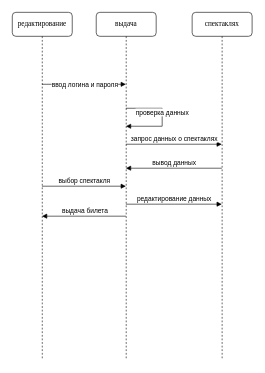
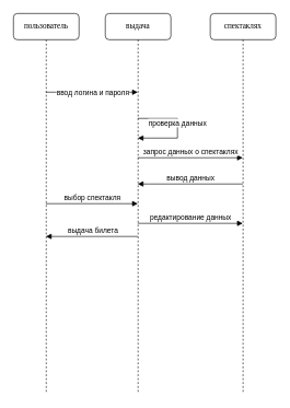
  <mxCell id="0" />
  <mxCell id="1" parent="0" />
  <mxCell id="2" value="выдача" style="shape=umlLifeline;perimeter=lifelinePerimeter;whiteSpace=wrap;html=1;container=1;collapsible=0;recursiveResize=0;outlineConnect=0;rounded=1;shadow=0;comic=0;labelBackgroundColor=none;strokeWidth=1;fontFamily=Verdana;fontSize=12;align=center;" parent="1" vertex="1"><mxGeometry x="160" y="20" width="100" height="580" as="geometry" /></mxCell>
  <mxCell id="3" value="спектаклях" style="shape=umlLifeline;perimeter=lifelinePerimeter;whiteSpace=wrap;html=1;container=1;collapsible=0;recursiveResize=0;outlineConnect=0;rounded=1;shadow=0;comic=0;labelBackgroundColor=none;strokeWidth=1;fontFamily=Verdana;fontSize=12;align=center;" parent="1" vertex="1"><mxGeometry x="320" y="20" width="100" height="580" as="geometry" /></mxCell>
- <mxCell id="4" value="редактирование" style="shape=umlLifeline;perimeter=lifelinePerimeter;whiteSpace=wrap;html=1;container=1;collapsible=0;recursiveResize=0;outlineConnect=0;rounded=1;shadow=0;comic=0;labelBackgroundColor=none;strokeWidth=1;fontFamily=Verdana;fontSize=12;align=center;" parent="1" vertex="1"><mxGeometry x="20" y="20" width="100" height="580" as="geometry" /></mxCell>
+ <mxCell id="4" value="пользователь" style="shape=umlLifeline;perimeter=lifelinePerimeter;whiteSpace=wrap;html=1;container=1;collapsible=0;recursiveResize=0;outlineConnect=0;rounded=1;shadow=0;comic=0;labelBackgroundColor=none;strokeWidth=1;fontFamily=Verdana;fontSize=12;align=center;" parent="1" vertex="1"><mxGeometry x="20" y="20" width="100" height="580" as="geometry" /></mxCell>
  <mxCell id="5" value="" style="html=1;verticalAlign=bottom;endArrow=block;rounded=0;edgeStyle=orthogonalEdgeStyle;" edge="1" parent="1" source="4" target="2"><mxGeometry width="80" relative="1" as="geometry"><mxPoint x="130" y="160" as="sourcePoint" /><mxPoint x="200" y="160" as="targetPoint" /><Array as="points"><mxPoint x="140" y="140" /><mxPoint x="140" y="140" /></Array></mxGeometry></mxCell>
  <mxCell id="6" value="ввод логина и пароля" style="edgeLabel;html=1;align=center;verticalAlign=middle;resizable=0;points=[];" vertex="1" connectable="0" parent="5"><mxGeometry x="0.032" y="1" relative="1" as="geometry"><mxPoint x="-1" y="1" as="offset" /></mxGeometry></mxCell>
  <mxCell id="7" value="проверка данных" style="html=1;verticalAlign=bottom;endArrow=block;rounded=0;edgeStyle=orthogonalEdgeStyle;" edge="1" parent="1" source="2" target="2"><mxGeometry width="80" relative="1" as="geometry"><mxPoint x="290" y="270" as="sourcePoint" /><mxPoint x="310" y="220" as="targetPoint" /><Array as="points"><mxPoint x="270" y="180" /><mxPoint x="270" y="210" /></Array><mxPoint as="offset" /></mxGeometry></mxCell>
  <mxCell id="8" value="запрос данных о спектаклях" style="html=1;verticalAlign=bottom;endArrow=block;rounded=0;edgeStyle=orthogonalEdgeStyle;" edge="1" parent="1" source="2" target="3"><mxGeometry x="0.006" width="80" relative="1" as="geometry"><mxPoint x="210" y="380" as="sourcePoint" /><mxPoint x="290" y="380" as="targetPoint" /><Array as="points"><mxPoint x="270" y="240" /><mxPoint x="270" y="240" /></Array><mxPoint as="offset" /></mxGeometry></mxCell>
  <mxCell id="9" value="вывод данных" style="html=1;verticalAlign=bottom;endArrow=block;rounded=0;edgeStyle=orthogonalEdgeStyle;" edge="1" parent="1" source="3" target="2"><mxGeometry width="80" relative="1" as="geometry"><mxPoint x="410" y="270" as="sourcePoint" /><mxPoint x="440" y="340" as="targetPoint" /><Array as="points"><mxPoint x="290" y="280" /><mxPoint x="290" y="280" /></Array></mxGeometry></mxCell>
  <mxCell id="10" value="выбор спектакля" style="html=1;verticalAlign=bottom;endArrow=block;rounded=0;edgeStyle=orthogonalEdgeStyle;" edge="1" parent="1" source="4" target="2"><mxGeometry width="80" relative="1" as="geometry"><mxPoint x="410" y="270" as="sourcePoint" /><mxPoint x="490" y="270" as="targetPoint" /><Array as="points"><mxPoint x="120" y="320" /><mxPoint x="120" y="320" /></Array></mxGeometry></mxCell>
  <mxCell id="11" value="редактирование данных" style="html=1;verticalAlign=bottom;endArrow=block;rounded=0;edgeStyle=orthogonalEdgeStyle;" edge="1" parent="1" source="2" target="3"><mxGeometry width="80" relative="1" as="geometry"><mxPoint x="220" y="370" as="sourcePoint" /><mxPoint x="300" y="370" as="targetPoint" /><Array as="points"><mxPoint x="290" y="340" /><mxPoint x="290" y="340" /></Array></mxGeometry></mxCell>
  <mxCell id="12" value="выдача билета" style="html=1;verticalAlign=bottom;endArrow=block;rounded=0;edgeStyle=orthogonalEdgeStyle;" edge="1" parent="1" source="2" target="4"><mxGeometry x="-0.007" width="80" relative="1" as="geometry"><mxPoint x="110" y="390" as="sourcePoint" /><mxPoint x="190" y="390" as="targetPoint" /><Array as="points"><mxPoint x="140" y="360" /><mxPoint x="140" y="360" /></Array><mxPoint x="1" as="offset" /></mxGeometry></mxCell>
